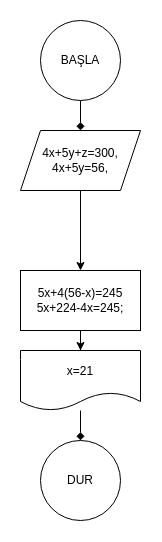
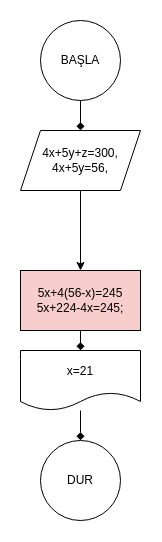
  <mxCell id="0" />
  <mxCell id="1" parent="0" />
  <mxCell id="2" value="DUR" style="ellipse;whiteSpace=wrap;html=1;aspect=fixed;" vertex="1" parent="1"><mxGeometry x="40" y="440" width="80" height="80" as="geometry" /></mxCell>
  <mxCell id="3" value="" style="edgeStyle=orthogonalEdgeStyle;rounded=0;orthogonalLoop=1;jettySize=auto;html=1;endArrow=diamond;" edge="1" parent="1" source="4" target="6"><mxGeometry relative="1" as="geometry" /></mxCell>
  <mxCell id="4" value="BAŞLA" style="ellipse;whiteSpace=wrap;html=1;aspect=fixed;" vertex="1" parent="1"><mxGeometry x="40" y="20" width="80" height="80" as="geometry" /></mxCell>
  <mxCell id="5" value="" style="edgeStyle=orthogonalEdgeStyle;rounded=0;orthogonalLoop=1;jettySize=auto;html=1;" edge="1" parent="1" source="6" target="8"><mxGeometry relative="1" as="geometry" /></mxCell>
  <mxCell id="6" value="4x+5y+z=300,&lt;br&gt;4x+5y=56," style="shape=parallelogram;perimeter=parallelogramPerimeter;whiteSpace=wrap;html=1;fixedSize=1;" vertex="1" parent="1"><mxGeometry x="20" y="130" width="120" height="60" as="geometry" /></mxCell>
- <mxCell id="7" value="" style="edgeStyle=orthogonalEdgeStyle;rounded=0;orthogonalLoop=1;jettySize=auto;html=1;" edge="1" parent="1" source="8" target="10"><mxGeometry relative="1" as="geometry" /></mxCell>
- <mxCell id="8" value="5x+4(56-x)=245&lt;br&gt;5x+224-4x=245;&lt;br&gt;" style="whiteSpace=wrap;html=1;" vertex="1" parent="1"><mxGeometry x="20" y="270" width="120" height="60" as="geometry" /></mxCell>
+ <mxCell id="7" value="" style="edgeStyle=orthogonalEdgeStyle;rounded=0;orthogonalLoop=1;jettySize=auto;html=1;endArrow=diamond;" edge="1" parent="1" source="8" target="10"><mxGeometry relative="1" as="geometry" /></mxCell>
+ <mxCell id="8" value="5x+4(56-x)=245&lt;br&gt;5x+224-4x=245;&lt;br&gt;" style="whiteSpace=wrap;html=1;fillColor=#f8cecc;" vertex="1" parent="1"><mxGeometry x="20" y="270" width="120" height="60" as="geometry" /></mxCell>
  <mxCell id="9" value="" style="edgeStyle=orthogonalEdgeStyle;rounded=0;orthogonalLoop=1;jettySize=auto;html=1;endArrow=diamond;" edge="1" parent="1" source="10" target="2"><mxGeometry relative="1" as="geometry" /></mxCell>
  <mxCell id="10" value="x=21" style="shape=document;whiteSpace=wrap;html=1;boundedLbl=1;" vertex="1" parent="1"><mxGeometry x="20" y="350" width="120" height="60" as="geometry" /></mxCell>
